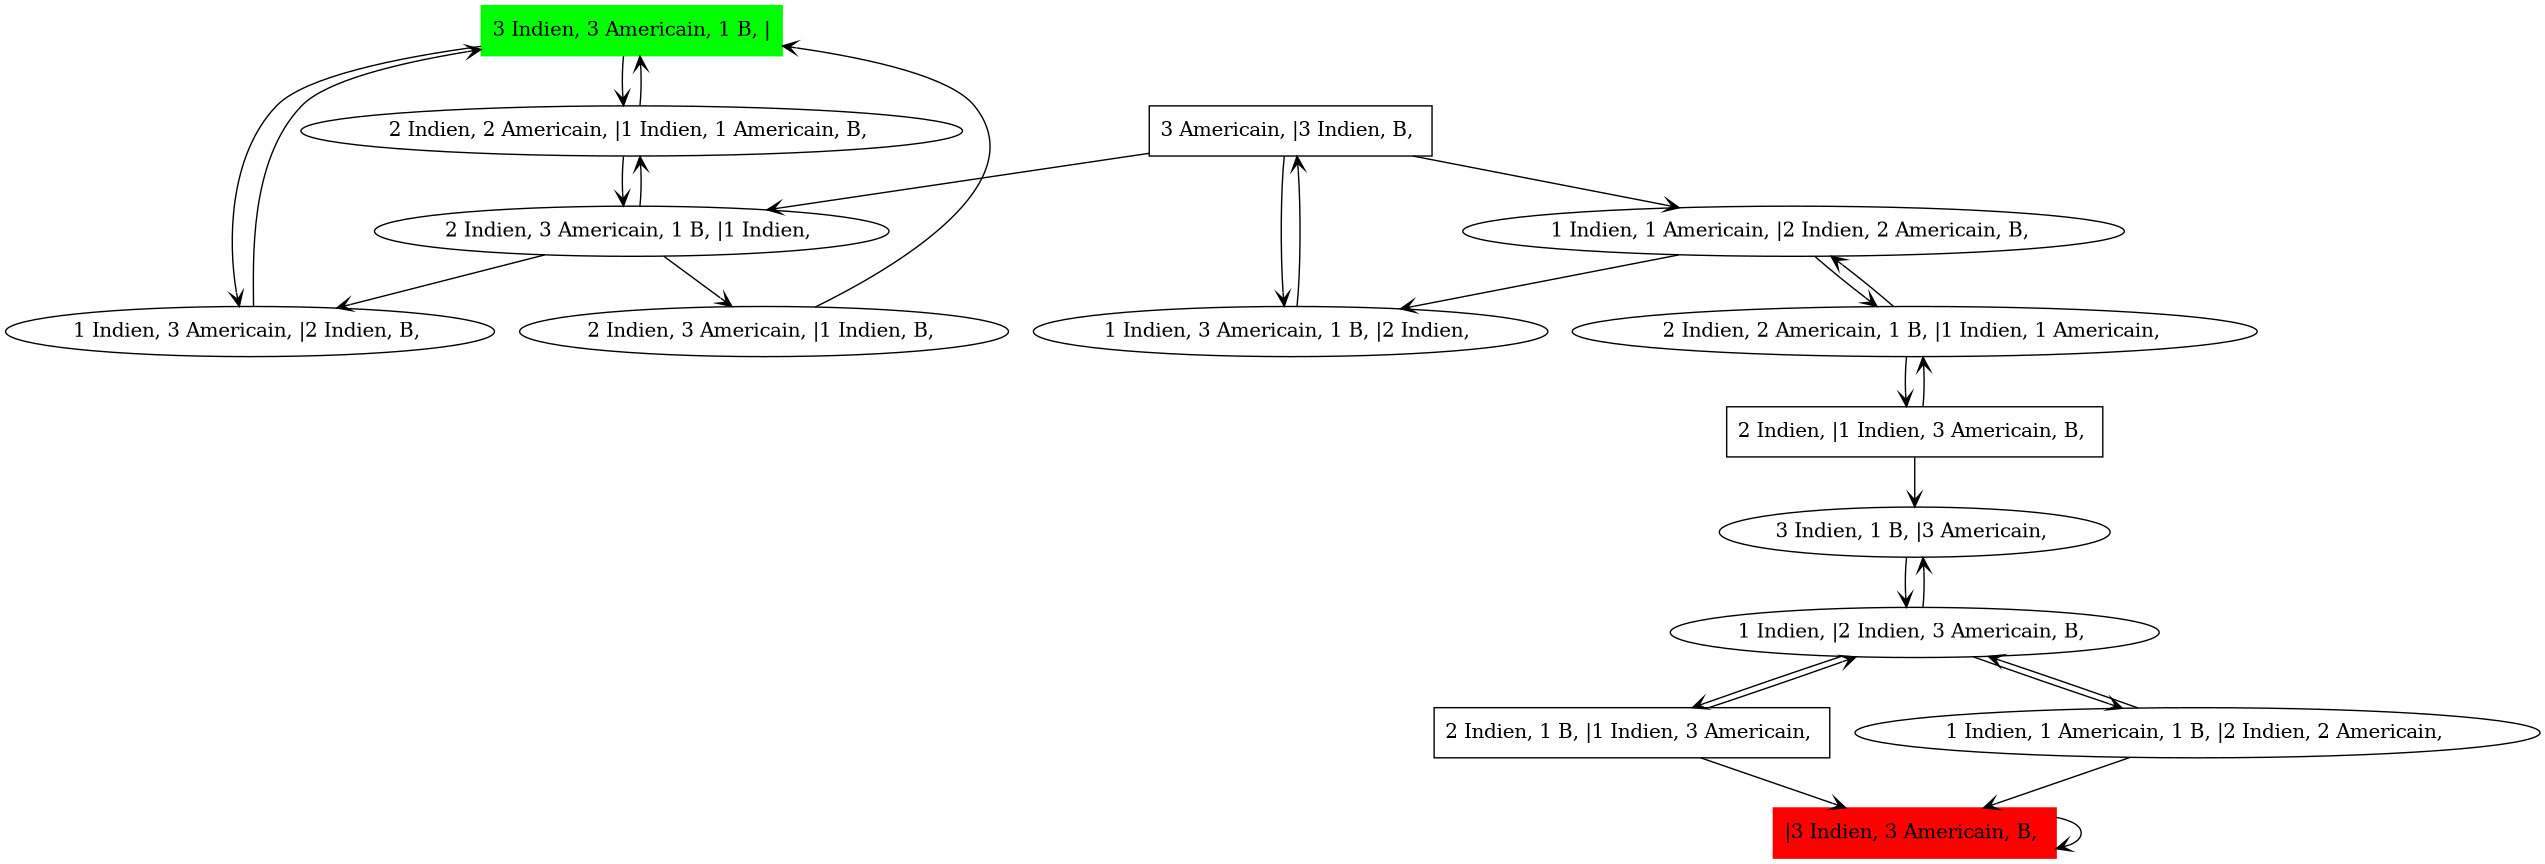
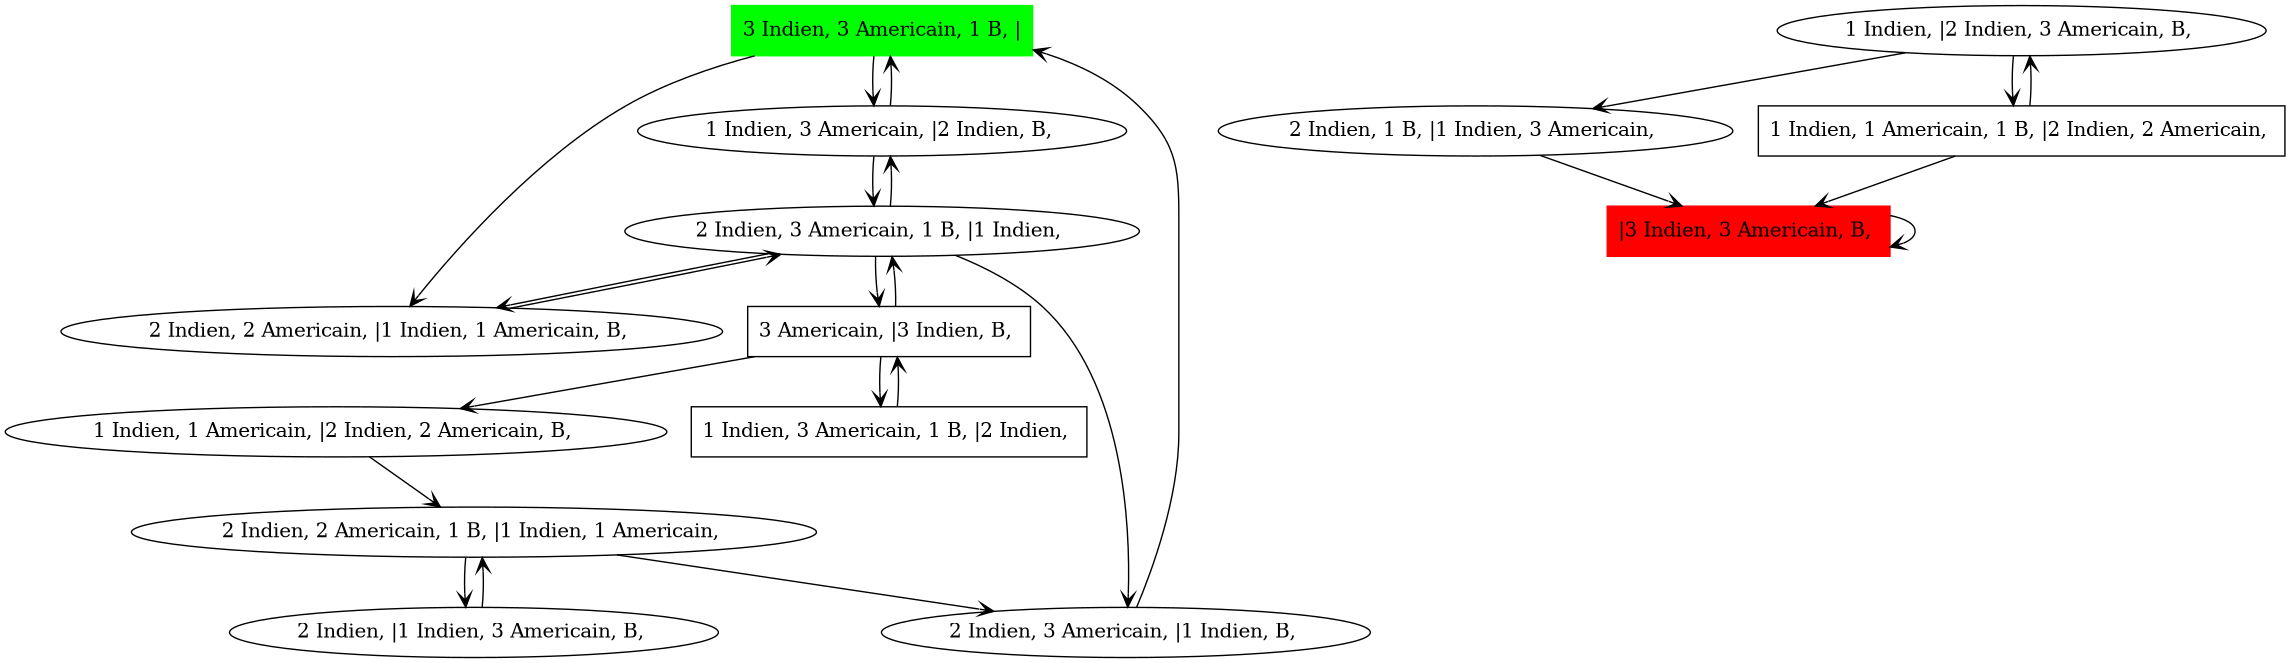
  digraph {
    edge [arrowhead=open]
    n1 [color=green label="3 Indien, 3 Americain, 1 B, |" shape=box style=filled]
    "1 Indien, 3 Americain, |2 Indien, B, "
    "2 Indien, 2 Americain, |1 Indien, 1 Americain, B, "
    "2 Indien, 3 Americain, |1 Indien, B, "
    "2 Indien, 3 Americain, 1 B, |1 Indien, "
    n6 [color=red label="|3 Indien, 3 Americain, B, " shape=box style=filled]
    "3 Americain, |3 Indien, B, " [shape=box]
-   "1 Indien, 3 Americain, 1 B, |2 Indien, "
+   "1 Indien, 3 Americain, 1 B, |2 Indien, " [shape=box]
    "1 Indien, 1 Americain, |2 Indien, 2 Americain, B, "
    "2 Indien, 2 Americain, 1 B, |1 Indien, 1 Americain, "
-   "2 Indien, |1 Indien, 3 Americain, B, " [shape=box]
-   "3 Indien, 1 B, |3 Americain, "
+   "2 Indien, |1 Indien, 3 Americain, B, "
    "1 Indien, |2 Indien, 3 Americain, B, "
-   "2 Indien, 1 B, |1 Indien, 3 Americain, " [shape=box]
-   "1 Indien, 1 Americain, 1 B, |2 Indien, 2 Americain, "
+   "2 Indien, 1 B, |1 Indien, 3 Americain, "
+   "1 Indien, 1 Americain, 1 B, |2 Indien, 2 Americain, " [shape=box]
    n1 -> "1 Indien, 3 Americain, |2 Indien, B, "
    n1 -> "2 Indien, 2 Americain, |1 Indien, 1 Americain, B, "
    "1 Indien, 3 Americain, |2 Indien, B, " -> n1
-   "2 Indien, 2 Americain, |1 Indien, 1 Americain, B, " -> n1
+   "1 Indien, 3 Americain, |2 Indien, B, " -> "2 Indien, 3 Americain, 1 B, |1 Indien, "
    "2 Indien, 2 Americain, |1 Indien, 1 Americain, B, " -> "2 Indien, 3 Americain, 1 B, |1 Indien, "
    "2 Indien, 3 Americain, |1 Indien, B, " -> n1
    "2 Indien, 3 Americain, 1 B, |1 Indien, " -> "1 Indien, 3 Americain, |2 Indien, B, "
    "2 Indien, 3 Americain, 1 B, |1 Indien, " -> "2 Indien, 2 Americain, |1 Indien, 1 Americain, B, "
    "2 Indien, 3 Americain, 1 B, |1 Indien, " -> "2 Indien, 3 Americain, |1 Indien, B, "
+   "2 Indien, 3 Americain, 1 B, |1 Indien, " -> "3 Americain, |3 Indien, B, "
    n6 -> n6
    "3 Americain, |3 Indien, B, " -> "2 Indien, 3 Americain, 1 B, |1 Indien, "
    "3 Americain, |3 Indien, B, " -> "1 Indien, 3 Americain, 1 B, |2 Indien, "
    "3 Americain, |3 Indien, B, " -> "1 Indien, 1 Americain, |2 Indien, 2 Americain, B, "
    "1 Indien, 3 Americain, 1 B, |2 Indien, " -> "3 Americain, |3 Indien, B, "
-   "1 Indien, 1 Americain, |2 Indien, 2 Americain, B, " -> "1 Indien, 3 Americain, 1 B, |2 Indien, "
    "1 Indien, 1 Americain, |2 Indien, 2 Americain, B, " -> "2 Indien, 2 Americain, 1 B, |1 Indien, 1 Americain, "
-   "2 Indien, 2 Americain, 1 B, |1 Indien, 1 Americain, " -> "1 Indien, 1 Americain, |2 Indien, 2 Americain, B, "
+   "2 Indien, 2 Americain, 1 B, |1 Indien, 1 Americain, " -> "2 Indien, 3 Americain, |1 Indien, B, "
    "2 Indien, 2 Americain, 1 B, |1 Indien, 1 Americain, " -> "2 Indien, |1 Indien, 3 Americain, B, "
    "2 Indien, |1 Indien, 3 Americain, B, " -> "2 Indien, 2 Americain, 1 B, |1 Indien, 1 Americain, "
-   "2 Indien, |1 Indien, 3 Americain, B, " -> "3 Indien, 1 B, |3 Americain, "
-   "3 Indien, 1 B, |3 Americain, " -> "1 Indien, |2 Indien, 3 Americain, B, "
-   "1 Indien, |2 Indien, 3 Americain, B, " -> "3 Indien, 1 B, |3 Americain, "
    "1 Indien, |2 Indien, 3 Americain, B, " -> "2 Indien, 1 B, |1 Indien, 3 Americain, "
    "1 Indien, |2 Indien, 3 Americain, B, " -> "1 Indien, 1 Americain, 1 B, |2 Indien, 2 Americain, "
    "2 Indien, 1 B, |1 Indien, 3 Americain, " -> n6
-   "2 Indien, 1 B, |1 Indien, 3 Americain, " -> "1 Indien, |2 Indien, 3 Americain, B, "
    "1 Indien, 1 Americain, 1 B, |2 Indien, 2 Americain, " -> n6
    "1 Indien, 1 Americain, 1 B, |2 Indien, 2 Americain, " -> "1 Indien, |2 Indien, 3 Americain, B, "
  }
